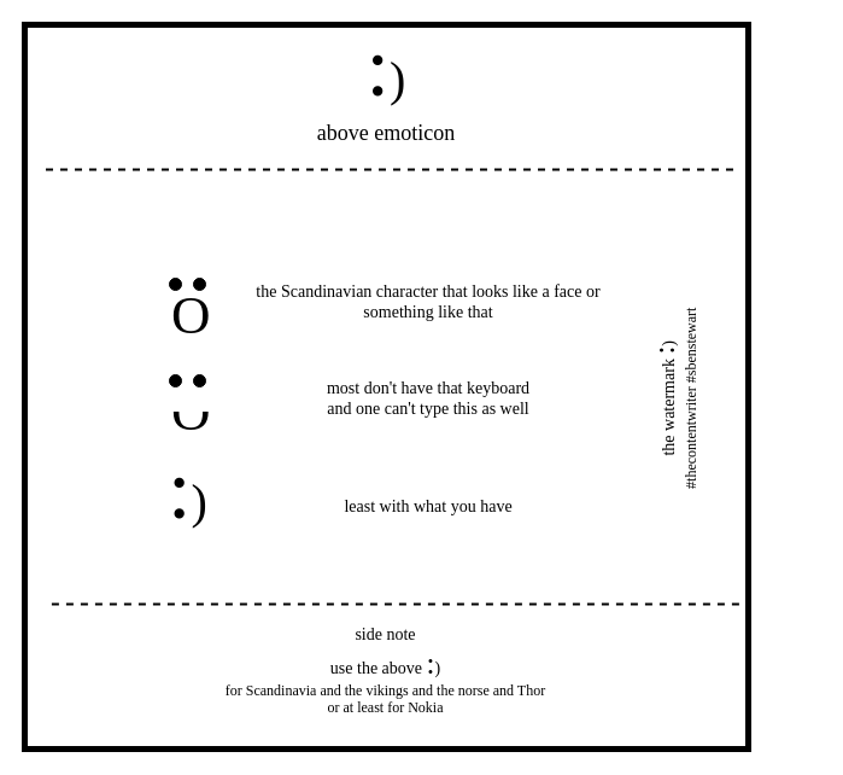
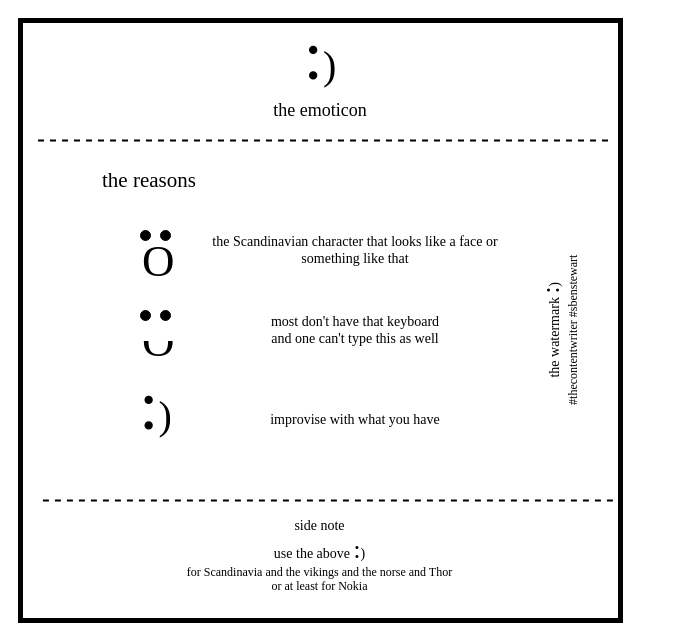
  <mxCell id="0" />
  <mxCell id="1" parent="0" />
  <mxCell id="2" value="" style="whiteSpace=wrap;html=1;aspect=fixed;strokeWidth=5;" parent="1" vertex="1"><mxGeometry x="20" y="20" width="600" height="600" as="geometry" /></mxCell>
  <mxCell id="3" value="&lt;font face=&quot;xkcd&quot;&gt;&lt;font style=&quot;font-size: 70px&quot;&gt;:&lt;/font&gt;&lt;span style=&quot;font-size: 40px&quot;&gt;)&lt;/span&gt;&lt;br&gt;&lt;/font&gt;" style="text;html=1;strokeColor=none;fillColor=none;align=center;verticalAlign=middle;whiteSpace=wrap;rounded=0;" parent="1" vertex="1"><mxGeometry x="20" y="40" width="600" height="30" as="geometry" /></mxCell>
- <mxCell id="4" value="&lt;font face=&quot;xkcd&quot;&gt;&lt;span style=&quot;font-size: 18px&quot;&gt;above emoticon&lt;/span&gt;&lt;br&gt;&lt;/font&gt;" style="text;html=1;strokeColor=none;fillColor=none;align=center;verticalAlign=middle;whiteSpace=wrap;rounded=0;" parent="1" vertex="1"><mxGeometry x="20" y="100" width="600" height="20" as="geometry" /></mxCell>
+ <mxCell id="4" value="&lt;font face=&quot;xkcd&quot;&gt;&lt;span style=&quot;font-size: 18px&quot;&gt;the emoticon&lt;/span&gt;&lt;br&gt;&lt;/font&gt;" style="text;html=1;strokeColor=none;fillColor=none;align=center;verticalAlign=middle;whiteSpace=wrap;rounded=0;" parent="1" vertex="1"><mxGeometry x="20" y="100" width="600" height="20" as="geometry" /></mxCell>
  <mxCell id="5" value="" style="endArrow=none;dashed=1;html=1;strokeWidth=2;" parent="1" edge="1"><mxGeometry width="50" height="50" relative="1" as="geometry"><mxPoint x="607.5" y="140" as="sourcePoint" /><mxPoint x="32.5" y="140" as="targetPoint" /></mxGeometry></mxCell>
  <mxCell id="6" value="" style="endArrow=none;dashed=1;html=1;strokeWidth=2;" parent="1" edge="1"><mxGeometry width="50" height="50" relative="1" as="geometry"><mxPoint x="612.41" y="500" as="sourcePoint" /><mxPoint x="37.41" y="500" as="targetPoint" /></mxGeometry></mxCell>
  <mxCell id="7" value="&lt;font face=&quot;xkcd&quot;&gt;&lt;span style=&quot;font-size: 14px&quot;&gt;side note&lt;br&gt;&lt;/span&gt;&lt;/font&gt;&lt;font face=&quot;xkcd&quot;&gt;&lt;span style=&quot;font-size: 14px&quot;&gt;use the above &lt;/span&gt;&lt;font style=&quot;font-size: 25px&quot;&gt;:&lt;/font&gt;&lt;span style=&quot;font-size: 14px&quot;&gt;)&lt;br&gt;&lt;/span&gt;for Scandinavia and the vikings and the norse and Thor&lt;br&gt;or at least&amp;nbsp;for Nokia&lt;br&gt;&lt;/font&gt;" style="text;html=1;strokeColor=none;fillColor=none;align=center;verticalAlign=middle;whiteSpace=wrap;rounded=0;" parent="1" vertex="1"><mxGeometry x="37.41" y="520" width="565.17" height="70" as="geometry" /></mxCell>
  <mxCell id="8" style="edgeStyle=orthogonalEdgeStyle;rounded=0;orthogonalLoop=1;jettySize=auto;html=1;exitX=0.5;exitY=1;exitDx=0;exitDy=0;strokeWidth=2;" parent="1" edge="1"><mxGeometry relative="1" as="geometry"><mxPoint x="471" y="381" as="sourcePoint" /><mxPoint x="471" y="381" as="targetPoint" /></mxGeometry></mxCell>
  <mxCell id="9" value="&lt;font face=&quot;xkcd&quot;&gt;&lt;span style=&quot;font-size: 14px&quot;&gt;the watermark &lt;/span&gt;&lt;font style=&quot;font-size: 25px&quot;&gt;:&lt;/font&gt;&lt;span style=&quot;font-size: 14px&quot;&gt;)&lt;/span&gt;&lt;/font&gt;&lt;font face=&quot;xkcd&quot;&gt;&lt;span style=&quot;font-size: 14px&quot;&gt;&lt;br&gt;&lt;/span&gt;#thecontentwriter #sbenstewart&lt;br&gt;&lt;/font&gt;" style="text;html=1;strokeColor=none;fillColor=none;align=center;verticalAlign=middle;whiteSpace=wrap;rounded=0;rotation=-90;" parent="1" vertex="1"><mxGeometry x="440" y="320" width="236.56" height="20" as="geometry" /></mxCell>
+ <mxCell id="10" value="&lt;div style=&quot;font-size: 21px&quot;&gt;&lt;span style=&quot;font-size: 21px ; font-family: &amp;#34;xkcd&amp;#34;&quot;&gt;the reasons&lt;/span&gt;&lt;/div&gt;" style="text;html=1;strokeColor=none;fillColor=none;align=left;verticalAlign=middle;whiteSpace=wrap;rounded=0;fontSize=21;" parent="1" vertex="1"><mxGeometry x="100" y="170" width="300" height="20" as="geometry" /></mxCell>
  <mxCell id="11" value="&lt;div&gt;&lt;span style=&quot;font-family: &amp;#34;xkcd&amp;#34;&quot;&gt;&lt;font style=&quot;font-size: 45px&quot;&gt;O&lt;/font&gt;&lt;/span&gt;&lt;/div&gt;" style="text;html=1;strokeColor=none;fillColor=none;align=left;verticalAlign=middle;whiteSpace=wrap;rounded=0;fontSize=21;" vertex="1" parent="1"><mxGeometry x="140" y="250" width="30" height="20" as="geometry" /></mxCell>
  <mxCell id="12" value="" style="ellipse;whiteSpace=wrap;html=1;aspect=fixed;fillColor=#000000;" vertex="1" parent="1"><mxGeometry x="140" y="230" width="10" height="10" as="geometry" /></mxCell>
  <mxCell id="13" value="" style="ellipse;whiteSpace=wrap;html=1;aspect=fixed;fillColor=#000000;" vertex="1" parent="1"><mxGeometry x="160" y="230" width="10" height="10" as="geometry" /></mxCell>
  <mxCell id="14" value="&lt;div&gt;&lt;span style=&quot;font-family: &amp;#34;xkcd&amp;#34;&quot;&gt;&lt;font style=&quot;font-size: 45px&quot;&gt;O&lt;/font&gt;&lt;/span&gt;&lt;/div&gt;" style="text;html=1;strokeColor=none;fillColor=none;align=left;verticalAlign=middle;whiteSpace=wrap;rounded=0;fontSize=21;" vertex="1" parent="1"><mxGeometry x="140" y="330" width="30" height="20" as="geometry" /></mxCell>
  <mxCell id="15" value="" style="ellipse;whiteSpace=wrap;html=1;aspect=fixed;fillColor=#000000;" vertex="1" parent="1"><mxGeometry x="140" y="310" width="10" height="10" as="geometry" /></mxCell>
  <mxCell id="16" value="" style="ellipse;whiteSpace=wrap;html=1;aspect=fixed;fillColor=#000000;" vertex="1" parent="1"><mxGeometry x="160" y="310" width="10" height="10" as="geometry" /></mxCell>
  <mxCell id="17" value="" style="rounded=0;whiteSpace=wrap;html=1;fillColor=#FFFFFF;strokeColor=#FFFFFF;" vertex="1" parent="1"><mxGeometry x="120" y="322" width="70" height="18" as="geometry" /></mxCell>
  <mxCell id="18" value="&lt;font face=&quot;xkcd&quot;&gt;&lt;font style=&quot;font-size: 70px&quot;&gt;:&lt;/font&gt;&lt;span style=&quot;font-size: 40px&quot;&gt;)&lt;/span&gt;&lt;br&gt;&lt;/font&gt;" style="text;html=1;strokeColor=none;fillColor=none;align=center;verticalAlign=middle;whiteSpace=wrap;rounded=0;" vertex="1" parent="1"><mxGeometry x="122.5" y="390" width="65" height="30" as="geometry" /></mxCell>
  <mxCell id="19" value="&lt;font style=&quot;font-size: 14px&quot;&gt;the Scandinavian character that looks like a face or something like that&lt;/font&gt;" style="text;html=1;strokeColor=none;fillColor=none;align=center;verticalAlign=middle;whiteSpace=wrap;rounded=0;fontFamily=xkcd;" vertex="1" parent="1"><mxGeometry x="210" y="240" width="290" height="20" as="geometry" /></mxCell>
  <mxCell id="20" value="&lt;font style=&quot;font-size: 14px&quot;&gt;most don't have that keyboard&lt;br&gt;and one can't type this as well&lt;/font&gt;" style="text;html=1;strokeColor=none;fillColor=none;align=center;verticalAlign=middle;whiteSpace=wrap;rounded=0;fontFamily=xkcd;" vertex="1" parent="1"><mxGeometry x="220" y="320" width="270" height="20" as="geometry" /></mxCell>
- <mxCell id="21" value="&lt;font style=&quot;font-size: 14px&quot;&gt;least with what you have&lt;/font&gt;" style="text;html=1;strokeColor=none;fillColor=none;align=center;verticalAlign=middle;whiteSpace=wrap;rounded=0;fontFamily=xkcd;" vertex="1" parent="1"><mxGeometry x="220" y="410" width="270" height="20" as="geometry" /></mxCell>
+ <mxCell id="21" value="&lt;font style=&quot;font-size: 14px&quot;&gt;improvise with what you have&lt;/font&gt;" style="text;html=1;strokeColor=none;fillColor=none;align=center;verticalAlign=middle;whiteSpace=wrap;rounded=0;fontFamily=xkcd;" vertex="1" parent="1"><mxGeometry x="220" y="410" width="270" height="20" as="geometry" /></mxCell>
